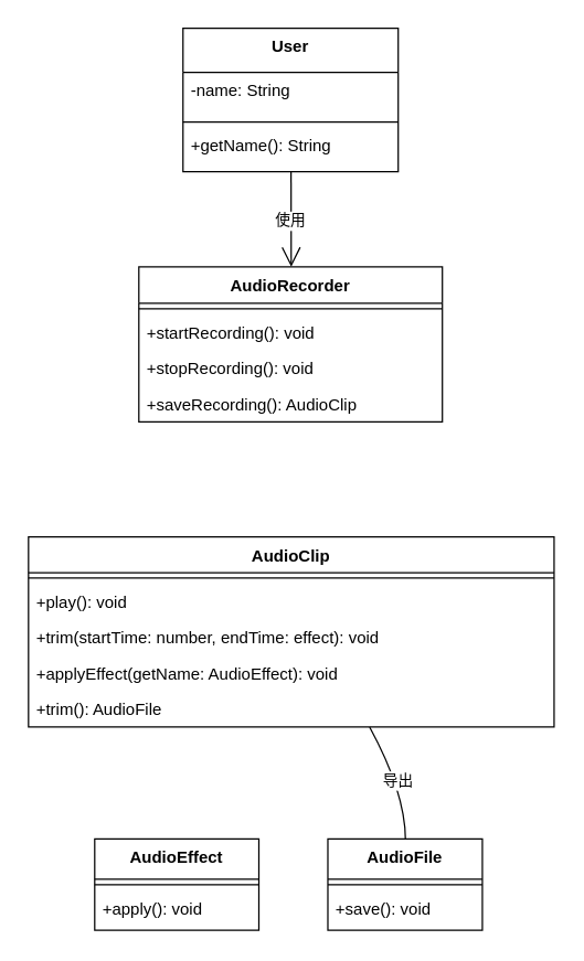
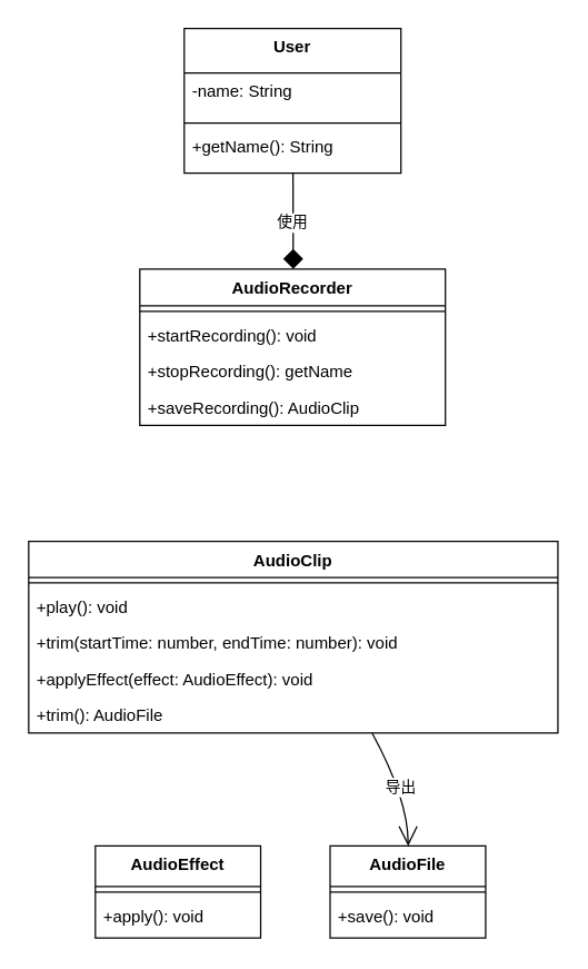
  <mxCell id="0" />
  <mxCell id="1" parent="0" />
  <mxCell id="2" value="User" style="swimlane;fontStyle=1;align=center;verticalAlign=top;childLayout=stackLayout;horizontal=1;startSize=32;horizontalStack=0;resizeParent=1;resizeParentMax=0;resizeLast=0;collapsible=0;marginBottom=0;" vertex="1" parent="1"><mxGeometry x="132" y="20" width="156" height="104" as="geometry" /></mxCell>
  <mxCell id="3" value="-name: String" style="text;strokeColor=none;fillColor=none;align=left;verticalAlign=top;spacingLeft=4;spacingRight=4;overflow=hidden;rotatable=0;points=[[0,0.5],[1,0.5]];portConstraint=eastwest;" vertex="1" parent="2"><mxGeometry y="32" width="156" height="32" as="geometry" /></mxCell>
  <mxCell id="4" style="line;strokeWidth=1;fillColor=none;align=left;verticalAlign=middle;spacingTop=-1;spacingLeft=3;spacingRight=3;rotatable=0;labelPosition=right;points=[];portConstraint=eastwest;strokeColor=inherit;" vertex="1" parent="2"><mxGeometry y="64" width="156" height="8" as="geometry" /></mxCell>
  <mxCell id="5" value="+getName(): String" style="text;strokeColor=none;fillColor=none;align=left;verticalAlign=top;spacingLeft=4;spacingRight=4;overflow=hidden;rotatable=0;points=[[0,0.5],[1,0.5]];portConstraint=eastwest;" vertex="1" parent="2"><mxGeometry y="72" width="156" height="32" as="geometry" /></mxCell>
  <mxCell id="6" value="AudioRecorder" style="swimlane;fontStyle=1;align=center;verticalAlign=top;childLayout=stackLayout;horizontal=1;startSize=26.444;horizontalStack=0;resizeParent=1;resizeParentMax=0;resizeLast=0;collapsible=0;marginBottom=0;" vertex="1" parent="1"><mxGeometry x="100" y="193" width="220" height="112.444" as="geometry" /></mxCell>
  <mxCell id="7" style="line;strokeWidth=1;fillColor=none;align=left;verticalAlign=middle;spacingTop=-1;spacingLeft=3;spacingRight=3;rotatable=0;labelPosition=right;points=[];portConstraint=eastwest;strokeColor=inherit;" vertex="1" parent="6"><mxGeometry y="26.444" width="220" height="8" as="geometry" /></mxCell>
  <mxCell id="8" value="+startRecording(): void" style="text;strokeColor=none;fillColor=none;align=left;verticalAlign=top;spacingLeft=4;spacingRight=4;overflow=hidden;rotatable=0;points=[[0,0.5],[1,0.5]];portConstraint=eastwest;" vertex="1" parent="6"><mxGeometry y="34.444" width="220" height="26" as="geometry" /></mxCell>
- <mxCell id="9" value="+stopRecording(): void" style="text;strokeColor=none;fillColor=none;align=left;verticalAlign=top;spacingLeft=4;spacingRight=4;overflow=hidden;rotatable=0;points=[[0,0.5],[1,0.5]];portConstraint=eastwest;" vertex="1" parent="6"><mxGeometry y="60.444" width="220" height="26" as="geometry" /></mxCell>
+ <mxCell id="9" value="+stopRecording(): getName" style="text;strokeColor=none;fillColor=none;align=left;verticalAlign=top;spacingLeft=4;spacingRight=4;overflow=hidden;rotatable=0;points=[[0,0.5],[1,0.5]];portConstraint=eastwest;" vertex="1" parent="6"><mxGeometry y="60.444" width="220" height="26" as="geometry" /></mxCell>
  <mxCell id="10" value="+saveRecording(): AudioClip" style="text;strokeColor=none;fillColor=none;align=left;verticalAlign=top;spacingLeft=4;spacingRight=4;overflow=hidden;rotatable=0;points=[[0,0.5],[1,0.5]];portConstraint=eastwest;" vertex="1" parent="6"><mxGeometry y="86.444" width="220" height="26" as="geometry" /></mxCell>
  <mxCell id="11" value="AudioClip" style="swimlane;fontStyle=1;align=center;verticalAlign=top;childLayout=stackLayout;horizontal=1;startSize=25.818;horizontalStack=0;resizeParent=1;resizeParentMax=0;resizeLast=0;collapsible=0;marginBottom=0;" vertex="1" parent="1"><mxGeometry x="20" y="389" width="381" height="137.818" as="geometry" /></mxCell>
  <mxCell id="12" style="line;strokeWidth=1;fillColor=none;align=left;verticalAlign=middle;spacingTop=-1;spacingLeft=3;spacingRight=3;rotatable=0;labelPosition=right;points=[];portConstraint=eastwest;strokeColor=inherit;" vertex="1" parent="11"><mxGeometry y="25.818" width="381" height="8" as="geometry" /></mxCell>
  <mxCell id="13" value="+play(): void" style="text;strokeColor=none;fillColor=none;align=left;verticalAlign=top;spacingLeft=4;spacingRight=4;overflow=hidden;rotatable=0;points=[[0,0.5],[1,0.5]];portConstraint=eastwest;" vertex="1" parent="11"><mxGeometry y="33.818" width="381" height="26" as="geometry" /></mxCell>
- <mxCell id="14" value="+trim(startTime: number, endTime: effect): void" style="text;strokeColor=none;fillColor=none;align=left;verticalAlign=top;spacingLeft=4;spacingRight=4;overflow=hidden;rotatable=0;points=[[0,0.5],[1,0.5]];portConstraint=eastwest;" vertex="1" parent="11"><mxGeometry y="59.818" width="381" height="26" as="geometry" /></mxCell>
- <mxCell id="15" value="+applyEffect(getName: AudioEffect): void" style="text;strokeColor=none;fillColor=none;align=left;verticalAlign=top;spacingLeft=4;spacingRight=4;overflow=hidden;rotatable=0;points=[[0,0.5],[1,0.5]];portConstraint=eastwest;" vertex="1" parent="11"><mxGeometry y="85.818" width="381" height="26" as="geometry" /></mxCell>
+ <mxCell id="14" value="+trim(startTime: number, endTime: number): void" style="text;strokeColor=none;fillColor=none;align=left;verticalAlign=top;spacingLeft=4;spacingRight=4;overflow=hidden;rotatable=0;points=[[0,0.5],[1,0.5]];portConstraint=eastwest;" vertex="1" parent="11"><mxGeometry y="59.818" width="381" height="26" as="geometry" /></mxCell>
+ <mxCell id="15" value="+applyEffect(effect: AudioEffect): void" style="text;strokeColor=none;fillColor=none;align=left;verticalAlign=top;spacingLeft=4;spacingRight=4;overflow=hidden;rotatable=0;points=[[0,0.5],[1,0.5]];portConstraint=eastwest;" vertex="1" parent="11"><mxGeometry y="85.818" width="381" height="26" as="geometry" /></mxCell>
  <mxCell id="16" value="+trim(): AudioFile" style="text;strokeColor=none;fillColor=none;align=left;verticalAlign=top;spacingLeft=4;spacingRight=4;overflow=hidden;rotatable=0;points=[[0,0.5],[1,0.5]];portConstraint=eastwest;" vertex="1" parent="11"><mxGeometry y="111.818" width="381" height="26" as="geometry" /></mxCell>
  <mxCell id="17" value="AudioEffect" style="swimlane;fontStyle=1;align=center;verticalAlign=top;childLayout=stackLayout;horizontal=1;startSize=29.2;horizontalStack=0;resizeParent=1;resizeParentMax=0;resizeLast=0;collapsible=0;marginBottom=0;" vertex="1" parent="1"><mxGeometry x="68" y="608" width="119" height="66.2" as="geometry" /></mxCell>
  <mxCell id="18" style="line;strokeWidth=1;fillColor=none;align=left;verticalAlign=middle;spacingTop=-1;spacingLeft=3;spacingRight=3;rotatable=0;labelPosition=right;points=[];portConstraint=eastwest;strokeColor=inherit;" vertex="1" parent="17"><mxGeometry y="29.2" width="119" height="8" as="geometry" /></mxCell>
  <mxCell id="19" value="+apply(): void" style="text;strokeColor=none;fillColor=none;align=left;verticalAlign=top;spacingLeft=4;spacingRight=4;overflow=hidden;rotatable=0;points=[[0,0.5],[1,0.5]];portConstraint=eastwest;" vertex="1" parent="17"><mxGeometry y="37.2" width="119" height="29" as="geometry" /></mxCell>
  <mxCell id="20" value="AudioFile" style="swimlane;fontStyle=1;align=center;verticalAlign=top;childLayout=stackLayout;horizontal=1;startSize=29.2;horizontalStack=0;resizeParent=1;resizeParentMax=0;resizeLast=0;collapsible=0;marginBottom=0;" vertex="1" parent="1"><mxGeometry x="237" y="608" width="112" height="66.2" as="geometry" /></mxCell>
  <mxCell id="21" style="line;strokeWidth=1;fillColor=none;align=left;verticalAlign=middle;spacingTop=-1;spacingLeft=3;spacingRight=3;rotatable=0;labelPosition=right;points=[];portConstraint=eastwest;strokeColor=inherit;" vertex="1" parent="20"><mxGeometry y="29.2" width="112" height="8" as="geometry" /></mxCell>
  <mxCell id="22" value="+save(): void" style="text;strokeColor=none;fillColor=none;align=left;verticalAlign=top;spacingLeft=4;spacingRight=4;overflow=hidden;rotatable=0;points=[[0,0.5],[1,0.5]];portConstraint=eastwest;" vertex="1" parent="20"><mxGeometry y="37.2" width="112" height="29" as="geometry" /></mxCell>
- <mxCell id="23" value="使用" style="curved=1;startArrow=none;endArrow=open;endSize=12;exitX=0.502;exitY=1;entryX=0.502;entryY=0;rounded=0;" edge="1" parent="1" source="2" target="6"><mxGeometry relative="1" as="geometry"><Array as="points" /></mxGeometry></mxCell>
- <mxCell id="24" value="导出" style="curved=1;startArrow=none;endArrow=none;endSize=12;exitX=0.649;exitY=1;entryX=0.502;entryY=0;rounded=0;" edge="1" parent="1" source="11" target="20"><mxGeometry relative="1" as="geometry"><Array as="points"><mxPoint x="293" y="574" /></Array></mxGeometry></mxCell>
+ <mxCell id="23" value="使用" style="curved=1;startArrow=none;endArrow=diamond;endSize=12;exitX=0.502;exitY=1;entryX=0.502;entryY=0;rounded=0;" edge="1" parent="1" source="2" target="6"><mxGeometry relative="1" as="geometry"><Array as="points" /></mxGeometry></mxCell>
+ <mxCell id="24" value="导出" style="curved=1;startArrow=none;endArrow=open;endSize=12;exitX=0.649;exitY=1;entryX=0.502;entryY=0;rounded=0;" edge="1" parent="1" source="11" target="20"><mxGeometry relative="1" as="geometry"><Array as="points"><mxPoint x="293" y="574" /></Array></mxGeometry></mxCell>
